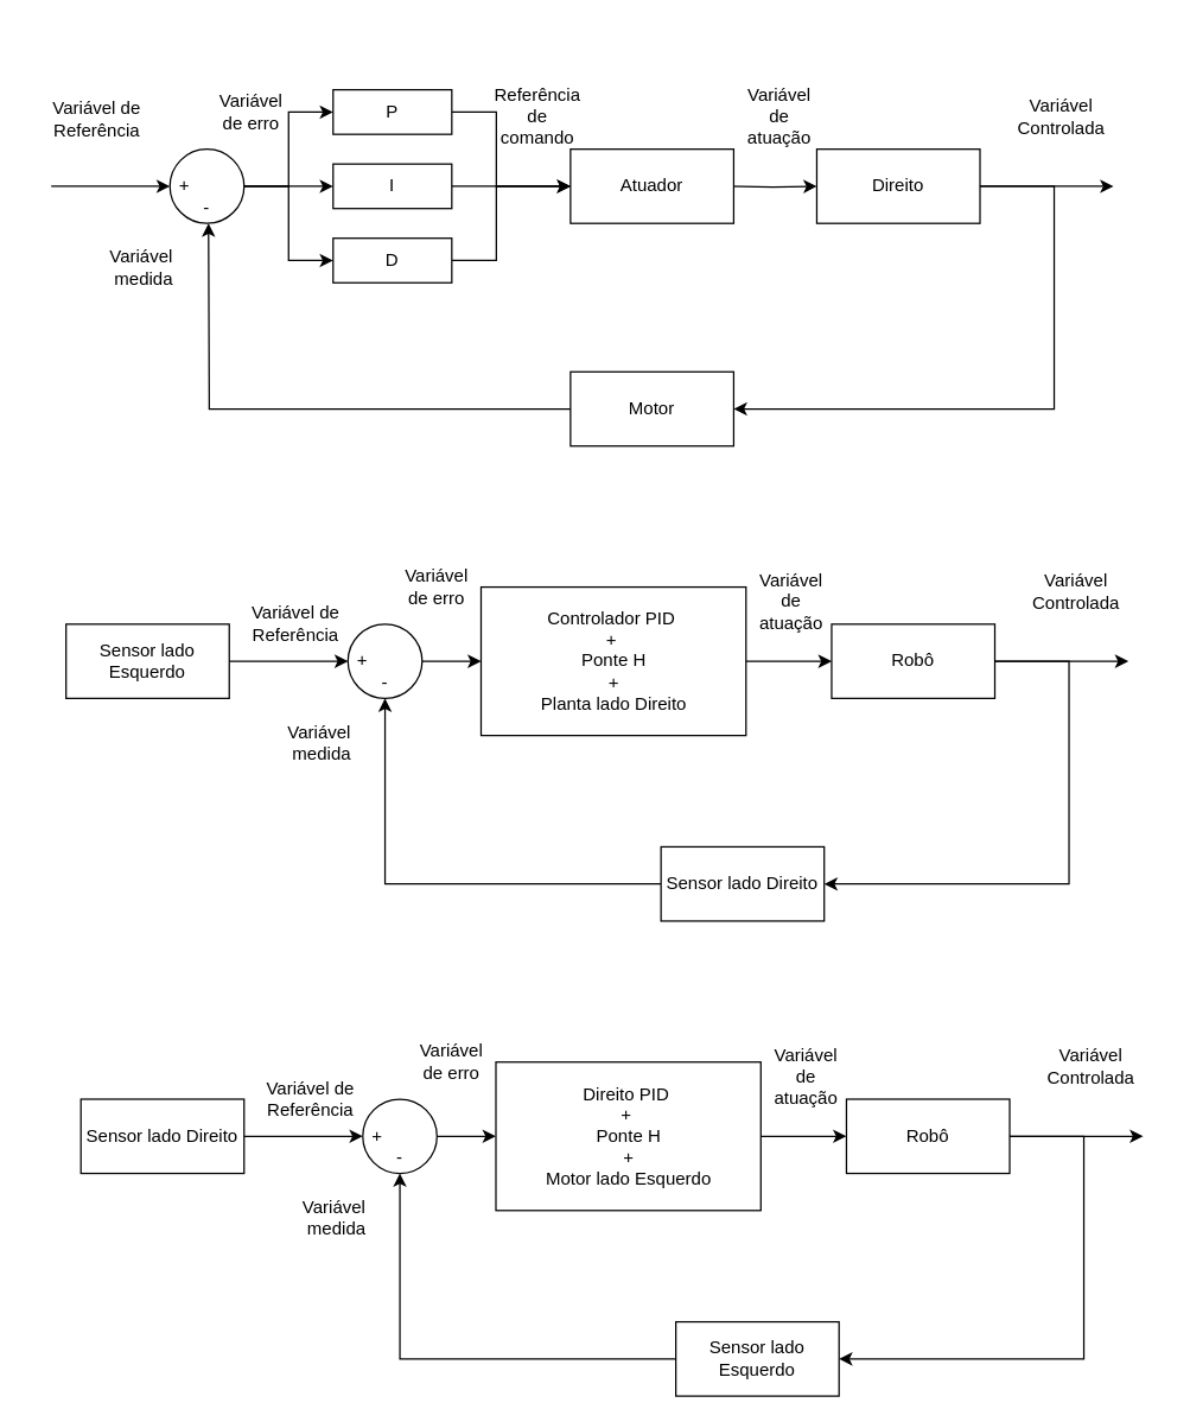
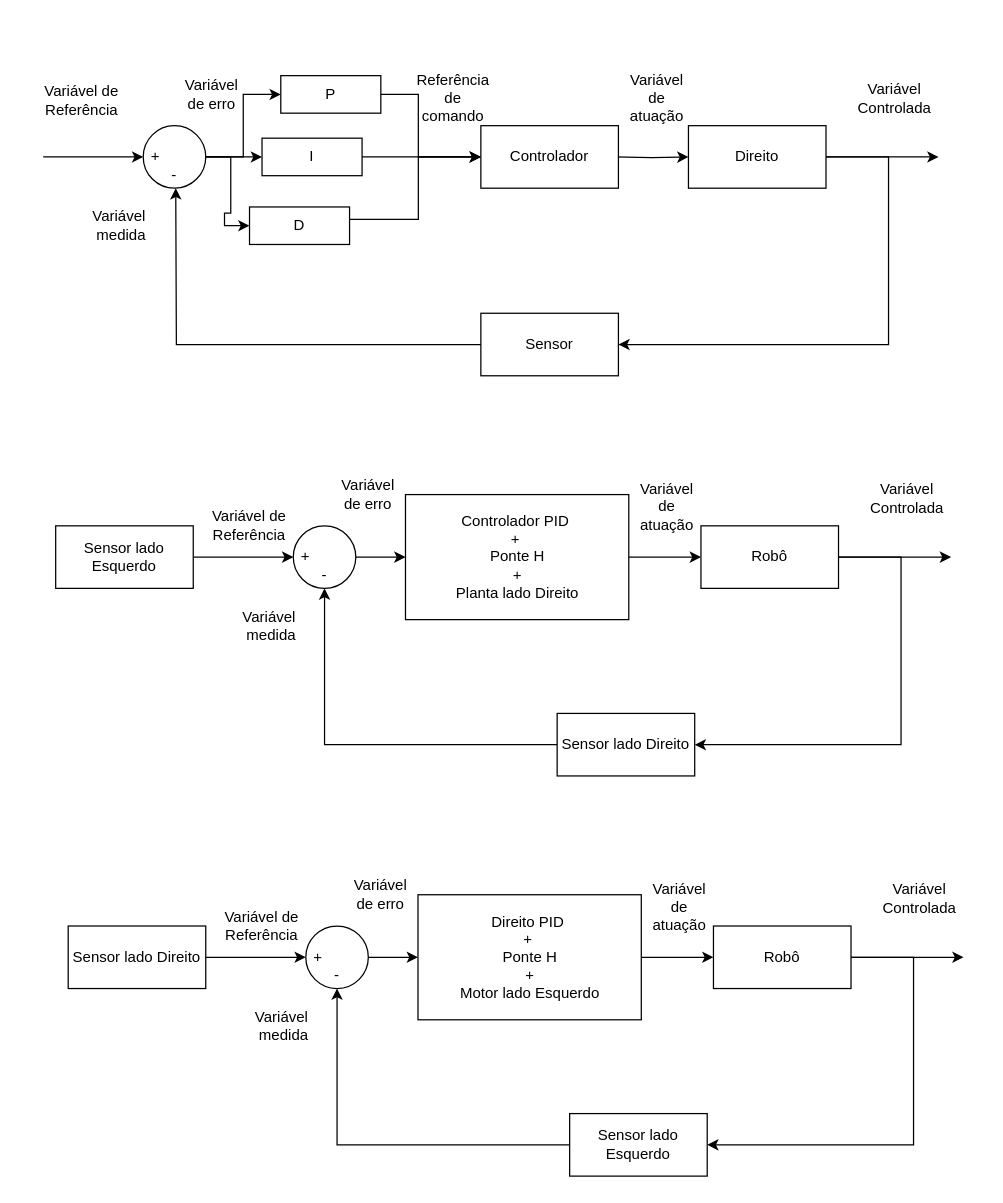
  <mxCell id="0" />
  <mxCell id="1" parent="0" />
  <mxCell id="2" value="" style="group" vertex="1" connectable="0" parent="1"><mxGeometry x="34" y="20" width="726" height="280" as="geometry" /></mxCell>
  <mxCell id="3" value="" style="edgeStyle=orthogonalEdgeStyle;rounded=0;orthogonalLoop=1;jettySize=auto;html=1;" edge="1" parent="2" target="5"><mxGeometry relative="1" as="geometry"><mxPoint x="456" y="105" as="sourcePoint" /></mxGeometry></mxCell>
  <mxCell id="4" style="edgeStyle=orthogonalEdgeStyle;rounded=0;orthogonalLoop=1;jettySize=auto;html=1;" edge="1" parent="2" source="5"><mxGeometry relative="1" as="geometry"><mxPoint x="716" y="105" as="targetPoint" /></mxGeometry></mxCell>
  <mxCell id="5" value="Direito" style="rounded=0;whiteSpace=wrap;html=1;" vertex="1" parent="2"><mxGeometry x="516" y="80" width="110" height="50" as="geometry" /></mxCell>
- <mxCell id="6" value="Motor" style="rounded=0;whiteSpace=wrap;html=1;" vertex="1" parent="2"><mxGeometry x="350" y="230" width="110" height="50" as="geometry" /></mxCell>
+ <mxCell id="6" value="Sensor" style="rounded=0;whiteSpace=wrap;html=1;" vertex="1" parent="2"><mxGeometry x="350" y="230" width="110" height="50" as="geometry" /></mxCell>
  <mxCell id="7" style="edgeStyle=orthogonalEdgeStyle;rounded=0;orthogonalLoop=1;jettySize=auto;html=1;entryX=1;entryY=0.5;entryDx=0;entryDy=0;" edge="1" parent="2" source="5" target="6"><mxGeometry relative="1" as="geometry"><Array as="points"><mxPoint x="676" y="105" /><mxPoint x="676" y="255" /></Array></mxGeometry></mxCell>
  <mxCell id="8" value="Variável Controlada" style="text;html=1;strokeColor=none;fillColor=none;align=center;verticalAlign=middle;whiteSpace=wrap;rounded=0;" vertex="1" parent="2"><mxGeometry x="636" y="48" width="90" height="20" as="geometry" /></mxCell>
  <mxCell id="9" value="Variável de atuação" style="text;html=1;strokeColor=none;fillColor=none;align=center;verticalAlign=middle;whiteSpace=wrap;rounded=0;direction=south;" vertex="1" parent="2"><mxGeometry x="481" y="13" width="20" height="90" as="geometry" /></mxCell>
- <mxCell id="10" value="Atuador" style="rounded=0;whiteSpace=wrap;html=1;" vertex="1" parent="2"><mxGeometry x="350" y="80" width="110" height="50" as="geometry" /></mxCell>
+ <mxCell id="10" value="Controlador" style="rounded=0;whiteSpace=wrap;html=1;" vertex="1" parent="2"><mxGeometry x="350" y="80" width="110" height="50" as="geometry" /></mxCell>
  <mxCell id="11" value="" style="group" vertex="1" connectable="0" parent="2"><mxGeometry y="40" width="360" height="160" as="geometry" /></mxCell>
  <mxCell id="12" style="edgeStyle=orthogonalEdgeStyle;rounded=0;orthogonalLoop=1;jettySize=auto;html=1;entryX=0;entryY=0.5;entryDx=0;entryDy=0;" edge="1" parent="11" source="17"><mxGeometry relative="1" as="geometry"><mxPoint x="350" y="65" as="targetPoint" /><Array as="points"><mxPoint x="300" y="115" /><mxPoint x="300" y="65" /></Array></mxGeometry></mxCell>
  <mxCell id="13" value="" style="edgeStyle=orthogonalEdgeStyle;rounded=0;orthogonalLoop=1;jettySize=auto;html=1;" edge="1" parent="11" source="18"><mxGeometry relative="1" as="geometry"><mxPoint x="350" y="65" as="targetPoint" /></mxGeometry></mxCell>
  <mxCell id="14" style="edgeStyle=orthogonalEdgeStyle;rounded=0;orthogonalLoop=1;jettySize=auto;html=1;entryX=0;entryY=0.5;entryDx=0;entryDy=0;" edge="1" parent="11" source="19"><mxGeometry relative="1" as="geometry"><mxPoint x="350" y="65" as="targetPoint" /><Array as="points"><mxPoint x="300" y="15" /><mxPoint x="300" y="65" /></Array></mxGeometry></mxCell>
  <mxCell id="15" value="" style="endArrow=classic;html=1;entryX=0;entryY=0.5;entryDx=0;entryDy=0;" edge="1" parent="11" target="21"><mxGeometry width="50" height="50" relative="1" as="geometry"><mxPoint y="65" as="sourcePoint" /><mxPoint y="40" as="targetPoint" /></mxGeometry></mxCell>
  <mxCell id="16" value="" style="group" vertex="1" connectable="0" parent="11"><mxGeometry x="70" width="220.5" height="160" as="geometry" /></mxCell>
- <mxCell id="17" value="D" style="rounded=0;whiteSpace=wrap;html=1;" vertex="1" parent="16"><mxGeometry x="120" y="100" width="80" height="30" as="geometry" /></mxCell>
- <mxCell id="18" value="I" style="rounded=0;whiteSpace=wrap;html=1;" vertex="1" parent="16"><mxGeometry x="120" y="50" width="80" height="30" as="geometry" /></mxCell>
+ <mxCell id="17" value="D" style="rounded=0;whiteSpace=wrap;html=1;" vertex="1" parent="16"><mxGeometry x="95" y="105" width="80" height="30" as="geometry" /></mxCell>
+ <mxCell id="18" value="I" style="rounded=0;whiteSpace=wrap;html=1;" vertex="1" parent="16"><mxGeometry x="105" y="50" width="80" height="30" as="geometry" /></mxCell>
  <mxCell id="19" value="P" style="rounded=0;whiteSpace=wrap;html=1;" vertex="1" parent="16"><mxGeometry x="120" width="80" height="30" as="geometry" /></mxCell>
  <mxCell id="20" value="" style="group" vertex="1" connectable="0" parent="16"><mxGeometry y="40" width="60" height="50" as="geometry" /></mxCell>
  <mxCell id="21" value="&lt;span style=&quot;color: rgba(0 , 0 , 0 , 0) ; font-family: monospace ; font-size: 0px&quot;&gt;%3CmxGraphModel%3E%3Croot%3E%3CmxCell%20id%3D%220%22%2F%3E%3CmxCell%20id%3D%221%22%20parent%3D%220%22%2F%3E%3CmxCell%20id%3D%222%22%20value%3D%22Planta%22%20style%3D%22rounded%3D0%3BwhiteSpace%3Dwrap%3Bhtml%3D1%3B%22%20vertex%3D%221%22%20parent%3D%221%22%3E%3CmxGeometry%20x%3D%22577%22%20y%3D%22489%22%20width%3D%22110%22%20height%3D%2250%22%20as%3D%22geometry%22%2F%3E%3C%2FmxCell%3E%3C%2Froot%3E%3C%2FmxGraphModel%3E&lt;/span&gt;" style="ellipse;whiteSpace=wrap;html=1;aspect=fixed;" vertex="1" parent="20"><mxGeometry x="10" width="50" height="50" as="geometry" /></mxCell>
  <mxCell id="22" value="+" style="text;html=1;strokeColor=none;fillColor=none;align=center;verticalAlign=middle;whiteSpace=wrap;rounded=0;" vertex="1" parent="20"><mxGeometry y="15" width="40" height="20" as="geometry" /></mxCell>
  <mxCell id="23" value="-" style="text;html=1;strokeColor=none;fillColor=none;align=center;verticalAlign=middle;whiteSpace=wrap;rounded=0;" vertex="1" parent="20"><mxGeometry x="15" y="30" width="40" height="20" as="geometry" /></mxCell>
  <mxCell id="24" style="edgeStyle=orthogonalEdgeStyle;rounded=0;orthogonalLoop=1;jettySize=auto;html=1;exitX=0;exitY=0.5;exitDx=0;exitDy=0;" edge="1" parent="20" source="6"><mxGeometry relative="1" as="geometry"><mxPoint x="261" y="135" as="sourcePoint" /><mxPoint x="36" y="50" as="targetPoint" /></mxGeometry></mxCell>
  <mxCell id="25" style="edgeStyle=orthogonalEdgeStyle;rounded=0;orthogonalLoop=1;jettySize=auto;html=1;entryX=0;entryY=0.5;entryDx=0;entryDy=0;" edge="1" parent="16" source="21" target="19"><mxGeometry relative="1" as="geometry" /></mxCell>
  <mxCell id="26" style="edgeStyle=orthogonalEdgeStyle;rounded=0;orthogonalLoop=1;jettySize=auto;html=1;entryX=0;entryY=0.5;entryDx=0;entryDy=0;" edge="1" parent="16" source="21" target="18"><mxGeometry relative="1" as="geometry" /></mxCell>
  <mxCell id="27" style="edgeStyle=orthogonalEdgeStyle;rounded=0;orthogonalLoop=1;jettySize=auto;html=1;entryX=0;entryY=0.5;entryDx=0;entryDy=0;" edge="1" parent="16" source="21" target="17"><mxGeometry relative="1" as="geometry" /></mxCell>
  <mxCell id="28" value="Variável de Referência" style="text;html=1;strokeColor=none;fillColor=none;align=center;verticalAlign=middle;whiteSpace=wrap;rounded=0;" vertex="1" parent="11"><mxGeometry x="-14" y="10" width="90" height="20" as="geometry" /></mxCell>
  <mxCell id="29" value="Variável&lt;br&gt;&amp;nbsp;medida" style="text;html=1;strokeColor=none;fillColor=none;align=center;verticalAlign=middle;whiteSpace=wrap;rounded=0;" vertex="1" parent="11"><mxGeometry x="16" y="110" width="90" height="20" as="geometry" /></mxCell>
  <mxCell id="30" value="Referência de comando" style="text;html=1;strokeColor=none;fillColor=none;align=center;verticalAlign=middle;whiteSpace=wrap;rounded=0;direction=south;" vertex="1" parent="2"><mxGeometry x="306" width="44" height="115" as="geometry" /></mxCell>
  <mxCell id="31" value="Variável de erro" style="text;html=1;strokeColor=none;fillColor=none;align=center;verticalAlign=middle;whiteSpace=wrap;rounded=0;direction=south;" vertex="1" parent="2"><mxGeometry x="125" y="10" width="20" height="90" as="geometry" /></mxCell>
  <mxCell id="32" value="" style="group" vertex="1" connectable="0" parent="1"><mxGeometry x="44" y="340" width="726" height="280" as="geometry" /></mxCell>
  <mxCell id="33" style="edgeStyle=orthogonalEdgeStyle;rounded=0;orthogonalLoop=1;jettySize=auto;html=1;" edge="1" parent="32" source="34"><mxGeometry relative="1" as="geometry"><mxPoint x="716" y="105" as="targetPoint" /></mxGeometry></mxCell>
  <mxCell id="34" value="Robô" style="rounded=0;whiteSpace=wrap;html=1;" vertex="1" parent="32"><mxGeometry x="516" y="80" width="110" height="50" as="geometry" /></mxCell>
  <mxCell id="35" style="edgeStyle=orthogonalEdgeStyle;rounded=0;orthogonalLoop=1;jettySize=auto;html=1;entryX=1;entryY=0.5;entryDx=0;entryDy=0;" edge="1" parent="32" source="34" target="39"><mxGeometry relative="1" as="geometry"><Array as="points"><mxPoint x="676" y="105" /><mxPoint x="676" y="255" /></Array></mxGeometry></mxCell>
  <mxCell id="36" value="Variável Controlada" style="text;html=1;strokeColor=none;fillColor=none;align=center;verticalAlign=middle;whiteSpace=wrap;rounded=0;" vertex="1" parent="32"><mxGeometry x="636" y="48" width="90" height="20" as="geometry" /></mxCell>
  <mxCell id="37" style="edgeStyle=orthogonalEdgeStyle;rounded=0;orthogonalLoop=1;jettySize=auto;html=1;exitX=1;exitY=0.5;exitDx=0;exitDy=0;entryX=0;entryY=0.5;entryDx=0;entryDy=0;" edge="1" parent="32" source="42" target="34"><mxGeometry relative="1" as="geometry" /></mxCell>
  <mxCell id="38" style="edgeStyle=orthogonalEdgeStyle;rounded=0;orthogonalLoop=1;jettySize=auto;html=1;exitX=0;exitY=0.5;exitDx=0;exitDy=0;entryX=0.5;entryY=1;entryDx=0;entryDy=0;" edge="1" parent="32" source="39" target="48"><mxGeometry relative="1" as="geometry" /></mxCell>
  <mxCell id="39" value="Sensor lado Direito" style="rounded=0;whiteSpace=wrap;html=1;" vertex="1" parent="32"><mxGeometry x="401" y="230" width="110" height="50" as="geometry" /></mxCell>
  <mxCell id="40" value="" style="group" vertex="1" connectable="0" parent="32"><mxGeometry x="51" y="40" width="407.29" height="160" as="geometry" /></mxCell>
  <mxCell id="41" value="" style="group" vertex="1" connectable="0" parent="40"><mxGeometry x="70" width="337.29" height="160" as="geometry" /></mxCell>
  <mxCell id="42" value="Controlador PID&amp;nbsp;&lt;br&gt;+&amp;nbsp;&lt;br&gt;Ponte H&lt;br&gt;+&lt;br&gt;Planta lado Direito" style="rounded=0;whiteSpace=wrap;html=1;" vertex="1" parent="41"><mxGeometry x="158.72" y="15" width="178.57" height="100" as="geometry" /></mxCell>
  <mxCell id="43" style="edgeStyle=orthogonalEdgeStyle;rounded=0;orthogonalLoop=1;jettySize=auto;html=1;exitX=1;exitY=0.5;exitDx=0;exitDy=0;entryX=0;entryY=0.5;entryDx=0;entryDy=0;" edge="1" parent="41" source="46" target="42"><mxGeometry relative="1" as="geometry" /></mxCell>
  <mxCell id="44" value="" style="endArrow=classic;html=1;entryX=0;entryY=0.5;entryDx=0;entryDy=0;" edge="1" parent="41" target="46"><mxGeometry width="50" height="50" relative="1" as="geometry"><mxPoint x="-11" y="65" as="sourcePoint" /><mxPoint x="-11" y="40" as="targetPoint" /></mxGeometry></mxCell>
  <mxCell id="45" value="" style="group" vertex="1" connectable="0" parent="41"><mxGeometry x="59" y="40" width="60" height="50" as="geometry" /></mxCell>
  <mxCell id="46" value="&lt;span style=&quot;color: rgba(0 , 0 , 0 , 0) ; font-family: monospace ; font-size: 0px&quot;&gt;%3CmxGraphModel%3E%3Croot%3E%3CmxCell%20id%3D%220%22%2F%3E%3CmxCell%20id%3D%221%22%20parent%3D%220%22%2F%3E%3CmxCell%20id%3D%222%22%20value%3D%22Planta%22%20style%3D%22rounded%3D0%3BwhiteSpace%3Dwrap%3Bhtml%3D1%3B%22%20vertex%3D%221%22%20parent%3D%221%22%3E%3CmxGeometry%20x%3D%22577%22%20y%3D%22489%22%20width%3D%22110%22%20height%3D%2250%22%20as%3D%22geometry%22%2F%3E%3C%2FmxCell%3E%3C%2Froot%3E%3C%2FmxGraphModel%3E&lt;/span&gt;" style="ellipse;whiteSpace=wrap;html=1;aspect=fixed;" vertex="1" parent="45"><mxGeometry x="10" width="50" height="50" as="geometry" /></mxCell>
  <mxCell id="47" value="+" style="text;html=1;strokeColor=none;fillColor=none;align=center;verticalAlign=middle;whiteSpace=wrap;rounded=0;" vertex="1" parent="45"><mxGeometry y="15" width="40" height="20" as="geometry" /></mxCell>
  <mxCell id="48" value="-" style="text;html=1;strokeColor=none;fillColor=none;align=center;verticalAlign=middle;whiteSpace=wrap;rounded=0;" vertex="1" parent="45"><mxGeometry x="15" y="30" width="40" height="20" as="geometry" /></mxCell>
  <mxCell id="49" value="Variável&lt;br&gt;&amp;nbsp;medida" style="text;html=1;strokeColor=none;fillColor=none;align=center;verticalAlign=middle;whiteSpace=wrap;rounded=0;" vertex="1" parent="41"><mxGeometry x="5" y="110" width="90" height="20" as="geometry" /></mxCell>
  <mxCell id="50" value="Variável de Referência" style="text;html=1;strokeColor=none;fillColor=none;align=center;verticalAlign=middle;whiteSpace=wrap;rounded=0;" vertex="1" parent="41"><mxGeometry x="-11" y="30" width="90" height="20" as="geometry" /></mxCell>
  <mxCell id="51" value="Sensor lado Esquerdo" style="rounded=0;whiteSpace=wrap;html=1;" vertex="1" parent="41"><mxGeometry x="-121" y="40" width="110" height="50" as="geometry" /></mxCell>
  <mxCell id="52" value="Variável de erro" style="text;html=1;strokeColor=none;fillColor=none;align=center;verticalAlign=middle;whiteSpace=wrap;rounded=0;direction=south;" vertex="1" parent="41"><mxGeometry x="119" y="-30" width="20" height="90" as="geometry" /></mxCell>
  <mxCell id="53" value="Variável de atuação" style="text;html=1;strokeColor=none;fillColor=none;align=center;verticalAlign=middle;whiteSpace=wrap;rounded=0;direction=south;" vertex="1" parent="32"><mxGeometry x="479" y="20" width="20" height="90" as="geometry" /></mxCell>
  <mxCell id="54" value="" style="group" vertex="1" connectable="0" parent="1"><mxGeometry x="54" y="660" width="726" height="280" as="geometry" /></mxCell>
  <mxCell id="55" style="edgeStyle=orthogonalEdgeStyle;rounded=0;orthogonalLoop=1;jettySize=auto;html=1;" edge="1" parent="54" source="56"><mxGeometry relative="1" as="geometry"><mxPoint x="716" y="105" as="targetPoint" /></mxGeometry></mxCell>
  <mxCell id="56" value="Robô" style="rounded=0;whiteSpace=wrap;html=1;" vertex="1" parent="54"><mxGeometry x="516" y="80" width="110" height="50" as="geometry" /></mxCell>
  <mxCell id="57" style="edgeStyle=orthogonalEdgeStyle;rounded=0;orthogonalLoop=1;jettySize=auto;html=1;entryX=1;entryY=0.5;entryDx=0;entryDy=0;" edge="1" parent="54" source="56" target="61"><mxGeometry relative="1" as="geometry"><Array as="points"><mxPoint x="676" y="105" /><mxPoint x="676" y="255" /></Array></mxGeometry></mxCell>
  <mxCell id="58" value="Variável Controlada" style="text;html=1;strokeColor=none;fillColor=none;align=center;verticalAlign=middle;whiteSpace=wrap;rounded=0;" vertex="1" parent="54"><mxGeometry x="636" y="48" width="90" height="20" as="geometry" /></mxCell>
  <mxCell id="59" style="edgeStyle=orthogonalEdgeStyle;rounded=0;orthogonalLoop=1;jettySize=auto;html=1;exitX=1;exitY=0.5;exitDx=0;exitDy=0;entryX=0;entryY=0.5;entryDx=0;entryDy=0;" edge="1" parent="54" source="64" target="56"><mxGeometry relative="1" as="geometry" /></mxCell>
  <mxCell id="60" style="edgeStyle=orthogonalEdgeStyle;rounded=0;orthogonalLoop=1;jettySize=auto;html=1;exitX=0;exitY=0.5;exitDx=0;exitDy=0;entryX=0.5;entryY=1;entryDx=0;entryDy=0;" edge="1" parent="54" source="61" target="70"><mxGeometry relative="1" as="geometry" /></mxCell>
  <mxCell id="61" value="Sensor lado Esquerdo" style="rounded=0;whiteSpace=wrap;html=1;" vertex="1" parent="54"><mxGeometry x="401" y="230" width="110" height="50" as="geometry" /></mxCell>
  <mxCell id="62" value="" style="group" vertex="1" connectable="0" parent="54"><mxGeometry x="51" y="40" width="407.29" height="160" as="geometry" /></mxCell>
  <mxCell id="63" value="" style="group" vertex="1" connectable="0" parent="62"><mxGeometry x="70" width="337.29" height="160" as="geometry" /></mxCell>
  <mxCell id="64" value="Direito PID&amp;nbsp;&lt;br&gt;+&amp;nbsp;&lt;br&gt;Ponte H&lt;br&gt;+&lt;br&gt;Motor lado Esquerdo" style="rounded=0;whiteSpace=wrap;html=1;" vertex="1" parent="63"><mxGeometry x="158.72" y="15" width="178.57" height="100" as="geometry" /></mxCell>
  <mxCell id="65" style="edgeStyle=orthogonalEdgeStyle;rounded=0;orthogonalLoop=1;jettySize=auto;html=1;exitX=1;exitY=0.5;exitDx=0;exitDy=0;entryX=0;entryY=0.5;entryDx=0;entryDy=0;" edge="1" parent="63" source="68" target="64"><mxGeometry relative="1" as="geometry" /></mxCell>
  <mxCell id="66" value="" style="endArrow=classic;html=1;entryX=0;entryY=0.5;entryDx=0;entryDy=0;" edge="1" parent="63" target="68"><mxGeometry width="50" height="50" relative="1" as="geometry"><mxPoint x="-11" y="65" as="sourcePoint" /><mxPoint x="-11" y="40" as="targetPoint" /></mxGeometry></mxCell>
  <mxCell id="67" value="" style="group" vertex="1" connectable="0" parent="63"><mxGeometry x="59" y="40" width="60" height="50" as="geometry" /></mxCell>
  <mxCell id="68" value="&lt;span style=&quot;color: rgba(0 , 0 , 0 , 0) ; font-family: monospace ; font-size: 0px&quot;&gt;%3CmxGraphModel%3E%3Croot%3E%3CmxCell%20id%3D%220%22%2F%3E%3CmxCell%20id%3D%221%22%20parent%3D%220%22%2F%3E%3CmxCell%20id%3D%222%22%20value%3D%22Planta%22%20style%3D%22rounded%3D0%3BwhiteSpace%3Dwrap%3Bhtml%3D1%3B%22%20vertex%3D%221%22%20parent%3D%221%22%3E%3CmxGeometry%20x%3D%22577%22%20y%3D%22489%22%20width%3D%22110%22%20height%3D%2250%22%20as%3D%22geometry%22%2F%3E%3C%2FmxCell%3E%3C%2Froot%3E%3C%2FmxGraphModel%3E&lt;/span&gt;" style="ellipse;whiteSpace=wrap;html=1;aspect=fixed;" vertex="1" parent="67"><mxGeometry x="10" width="50" height="50" as="geometry" /></mxCell>
  <mxCell id="69" value="+" style="text;html=1;strokeColor=none;fillColor=none;align=center;verticalAlign=middle;whiteSpace=wrap;rounded=0;" vertex="1" parent="67"><mxGeometry y="15" width="40" height="20" as="geometry" /></mxCell>
  <mxCell id="70" value="-" style="text;html=1;strokeColor=none;fillColor=none;align=center;verticalAlign=middle;whiteSpace=wrap;rounded=0;" vertex="1" parent="67"><mxGeometry x="15" y="30" width="40" height="20" as="geometry" /></mxCell>
  <mxCell id="71" value="Variável&lt;br&gt;&amp;nbsp;medida" style="text;html=1;strokeColor=none;fillColor=none;align=center;verticalAlign=middle;whiteSpace=wrap;rounded=0;" vertex="1" parent="63"><mxGeometry x="5" y="110" width="90" height="20" as="geometry" /></mxCell>
  <mxCell id="72" value="Variável de Referência" style="text;html=1;strokeColor=none;fillColor=none;align=center;verticalAlign=middle;whiteSpace=wrap;rounded=0;" vertex="1" parent="63"><mxGeometry x="-11" y="30" width="90" height="20" as="geometry" /></mxCell>
  <mxCell id="73" value="Sensor lado Direito" style="rounded=0;whiteSpace=wrap;html=1;" vertex="1" parent="63"><mxGeometry x="-121" y="40" width="110" height="50" as="geometry" /></mxCell>
  <mxCell id="74" value="Variável de erro" style="text;html=1;strokeColor=none;fillColor=none;align=center;verticalAlign=middle;whiteSpace=wrap;rounded=0;direction=south;" vertex="1" parent="63"><mxGeometry x="119" y="-30" width="20" height="90" as="geometry" /></mxCell>
  <mxCell id="75" value="Variável de atuação" style="text;html=1;strokeColor=none;fillColor=none;align=center;verticalAlign=middle;whiteSpace=wrap;rounded=0;direction=south;" vertex="1" parent="54"><mxGeometry x="479" y="20" width="20" height="90" as="geometry" /></mxCell>
